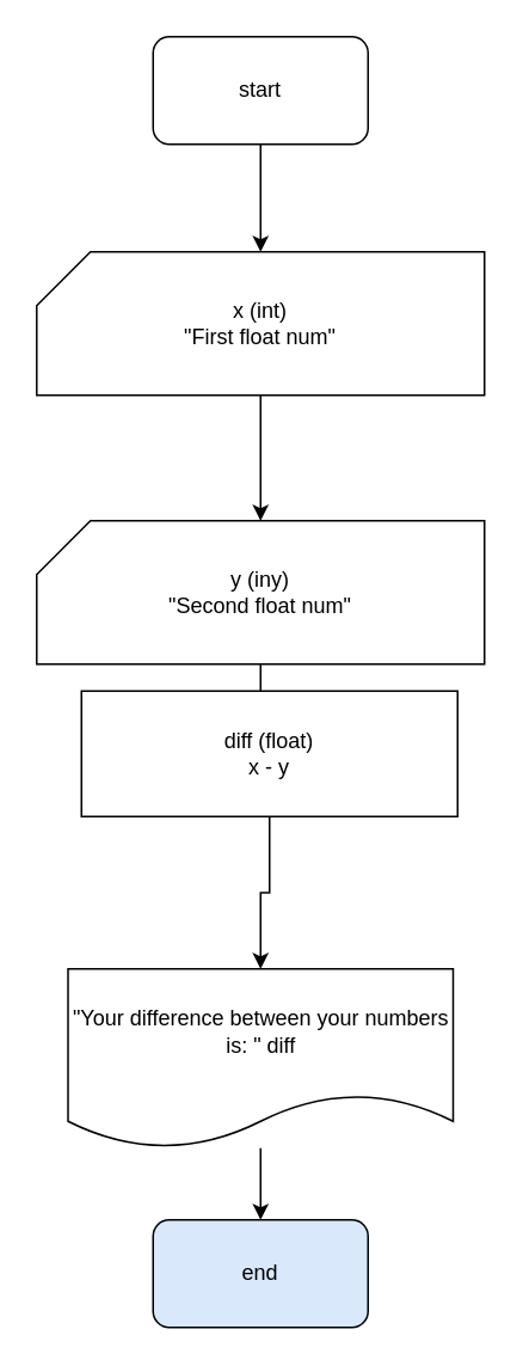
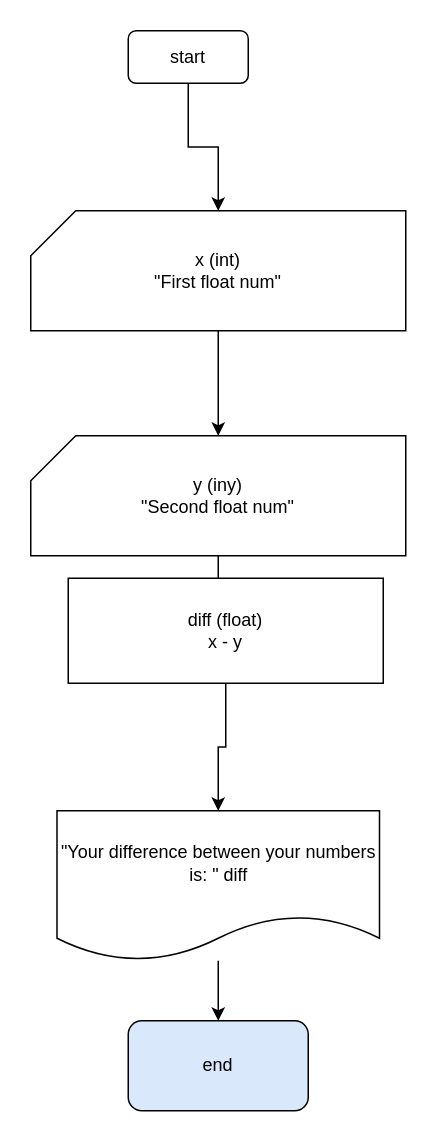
  <mxCell id="0" />
  <mxCell id="1" parent="0" />
  <mxCell id="2" value="end" style="rounded=1;whiteSpace=wrap;html=1;fillColor=#dae8fc;" vertex="1" parent="1"><mxGeometry x="85" y="680" width="120" height="60" as="geometry" /></mxCell>
  <mxCell id="3" value="" style="edgeStyle=orthogonalEdgeStyle;rounded=0;orthogonalLoop=1;jettySize=auto;html=1;" edge="1" parent="1" source="4" target="6"><mxGeometry relative="1" as="geometry" /></mxCell>
- <mxCell id="4" value="start" style="rounded=1;whiteSpace=wrap;html=1;" vertex="1" parent="1"><mxGeometry x="85" y="20" width="120" height="60" as="geometry" /></mxCell>
+ <mxCell id="4" value="start" style="rounded=1;whiteSpace=wrap;html=1;" vertex="1" parent="1"><mxGeometry x="85" y="20" width="80" height="35" as="geometry" /></mxCell>
  <mxCell id="5" value="" style="edgeStyle=orthogonalEdgeStyle;rounded=0;orthogonalLoop=1;jettySize=auto;html=1;" edge="1" parent="1" source="6" target="8"><mxGeometry relative="1" as="geometry" /></mxCell>
  <mxCell id="6" value="x (int)&lt;div&gt;&quot;First float num&quot;&lt;/div&gt;" style="shape=card;whiteSpace=wrap;html=1;" vertex="1" parent="1"><mxGeometry x="20" y="140" width="250" height="80" as="geometry" /></mxCell>
  <mxCell id="7" value="" style="edgeStyle=orthogonalEdgeStyle;rounded=0;orthogonalLoop=1;jettySize=auto;html=1;" edge="1" parent="1" source="8" target="10"><mxGeometry relative="1" as="geometry" /></mxCell>
  <mxCell id="8" value="y (iny)&lt;div&gt;&quot;Second float num&quot;&lt;/div&gt;" style="shape=card;whiteSpace=wrap;html=1;" vertex="1" parent="1"><mxGeometry x="20" y="290" width="250" height="80" as="geometry" /></mxCell>
  <mxCell id="9" value="" style="edgeStyle=orthogonalEdgeStyle;rounded=0;orthogonalLoop=1;jettySize=auto;html=1;" edge="1" parent="1" source="10" target="12"><mxGeometry relative="1" as="geometry" /></mxCell>
  <mxCell id="10" value="diff (float)&lt;div&gt;x - y&lt;/div&gt;" style="rounded=0;whiteSpace=wrap;html=1;" vertex="1" parent="1"><mxGeometry x="45" y="385" width="210" height="70" as="geometry" /></mxCell>
  <mxCell id="11" value="" style="edgeStyle=orthogonalEdgeStyle;rounded=0;orthogonalLoop=1;jettySize=auto;html=1;" edge="1" parent="1" source="12" target="2"><mxGeometry relative="1" as="geometry" /></mxCell>
  <mxCell id="12" value="&quot;Your difference between your numbers is: &quot; diff" style="shape=document;whiteSpace=wrap;html=1;boundedLbl=1;" vertex="1" parent="1"><mxGeometry x="37.5" y="540" width="215" height="100" as="geometry" /></mxCell>
